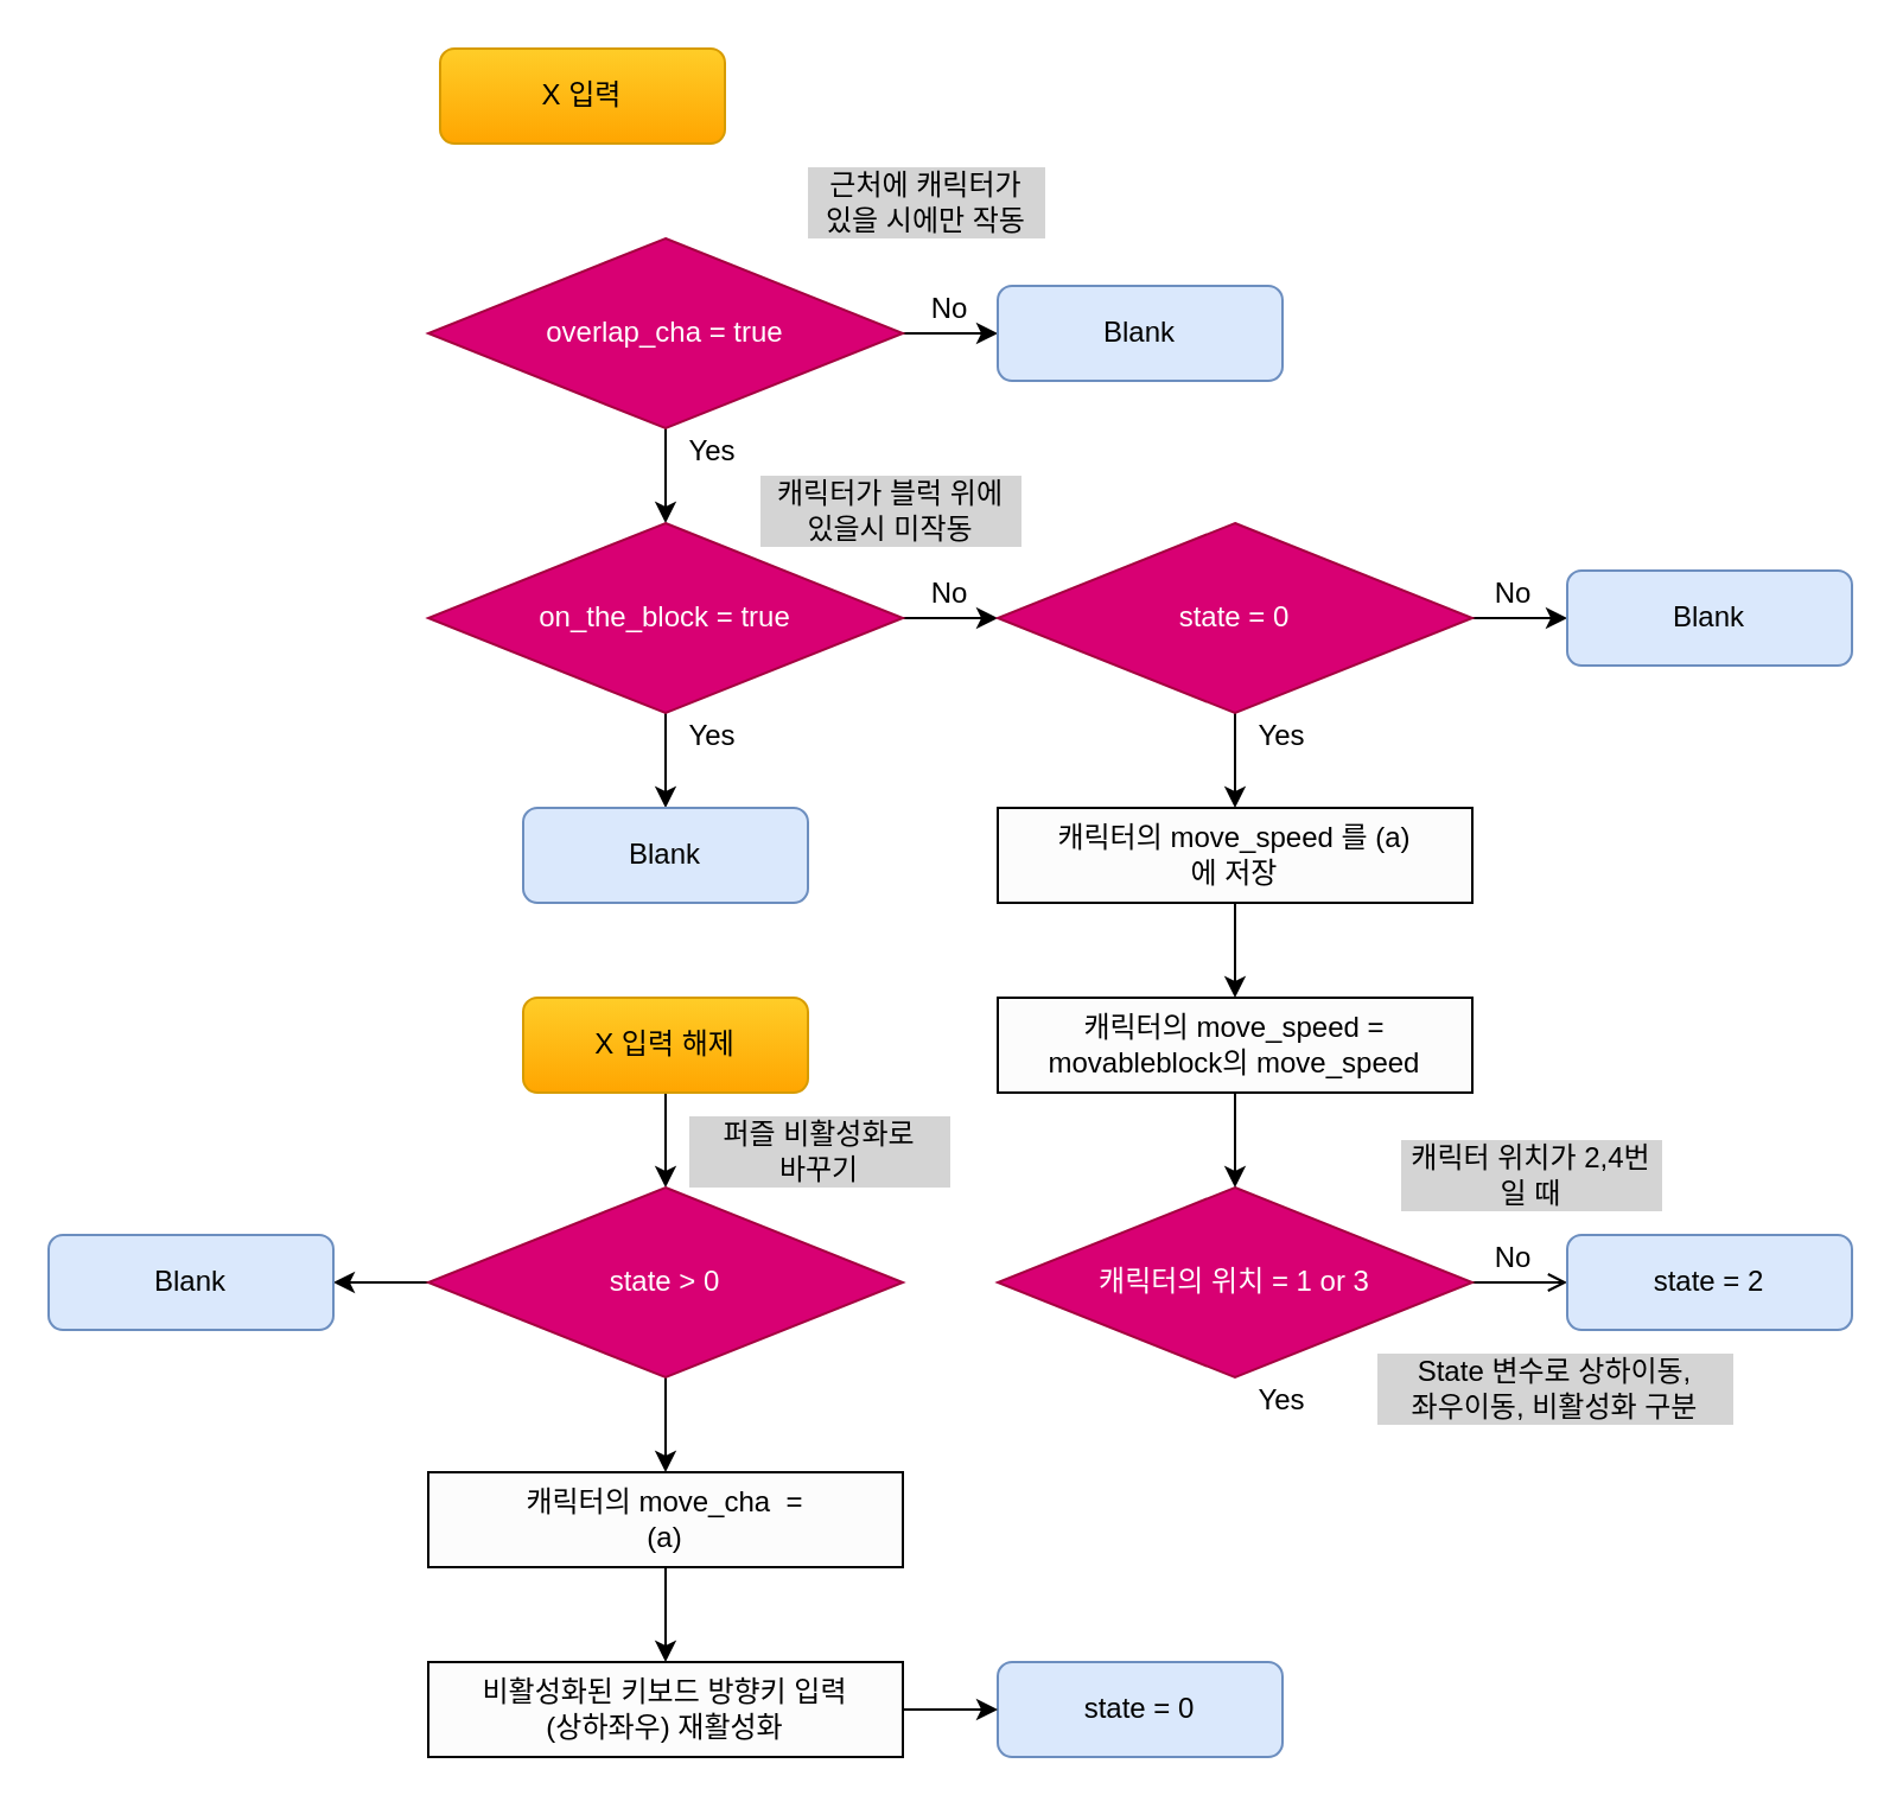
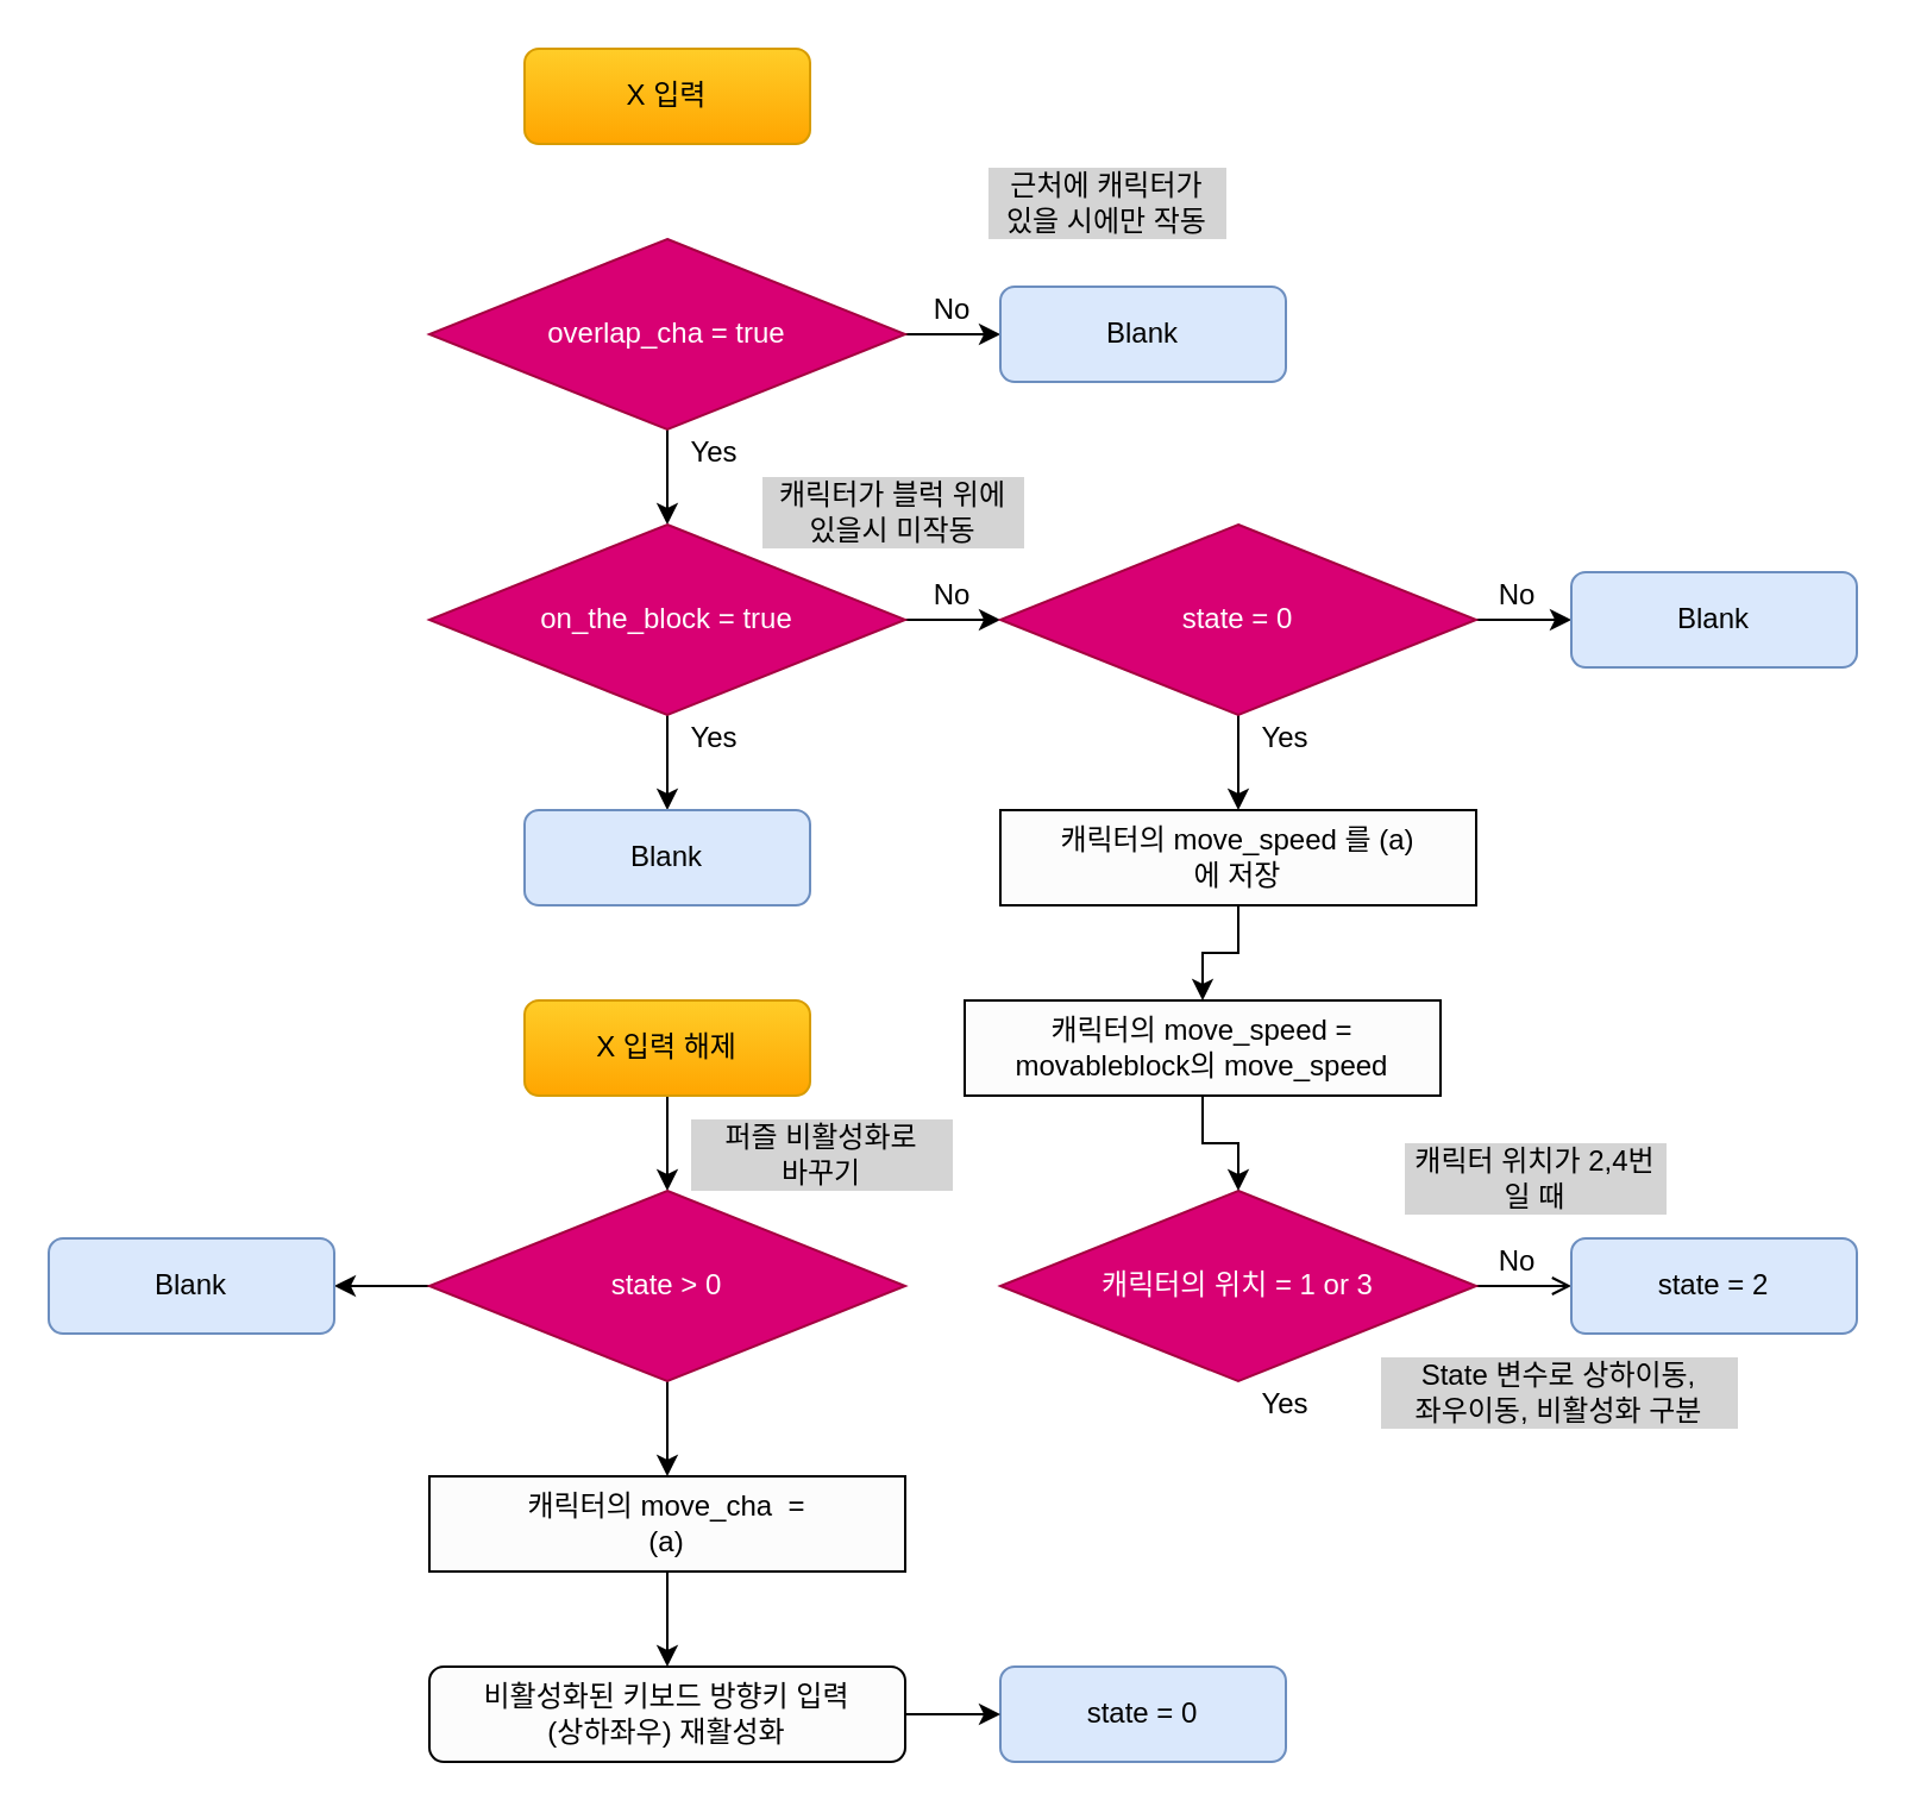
  <mxCell id="0" />
  <mxCell id="1" parent="0" />
- <mxCell id="2" value="X 입력" style="rounded=1;whiteSpace=wrap;html=1;gradientColor=#ffa500;fillColor=#ffcd28;strokeColor=#d79b00;" parent="1" vertex="1"><mxGeometry x="185" y="20" width="120" height="40" as="geometry" /></mxCell>
+ <mxCell id="2" value="X 입력" style="rounded=1;whiteSpace=wrap;html=1;gradientColor=#ffa500;fillColor=#ffcd28;strokeColor=#d79b00;" parent="1" vertex="1"><mxGeometry x="220" y="20" width="120" height="40" as="geometry" /></mxCell>
  <mxCell id="3" style="edgeStyle=orthogonalEdgeStyle;rounded=0;orthogonalLoop=1;jettySize=auto;html=1;exitX=1;exitY=0.5;exitDx=0;exitDy=0;entryX=0;entryY=0.5;entryDx=0;entryDy=0;" parent="1" source="5" target="6" edge="1"><mxGeometry relative="1" as="geometry" /></mxCell>
  <mxCell id="4" style="edgeStyle=orthogonalEdgeStyle;rounded=0;orthogonalLoop=1;jettySize=auto;html=1;exitX=0.5;exitY=1;exitDx=0;exitDy=0;entryX=0.5;entryY=0;entryDx=0;entryDy=0;" parent="1" source="5" target="11" edge="1"><mxGeometry relative="1" as="geometry" /></mxCell>
  <mxCell id="5" value="overlap_cha = true" style="rhombus;whiteSpace=wrap;html=1;fillColor=#d80073;strokeColor=#A50040;fontColor=#ffffff;" parent="1" vertex="1"><mxGeometry x="180" y="100" width="200" height="80" as="geometry" /></mxCell>
  <mxCell id="6" value="Blank" style="rounded=1;whiteSpace=wrap;html=1;fillColor=#dae8fc;strokeColor=#6c8ebf;" parent="1" vertex="1"><mxGeometry x="420" y="120" width="120" height="40" as="geometry" /></mxCell>
  <mxCell id="7" value="No" style="text;html=1;strokeColor=none;fillColor=none;align=center;verticalAlign=middle;whiteSpace=wrap;rounded=0;" parent="1" vertex="1"><mxGeometry x="380" y="120" width="40" height="20" as="geometry" /></mxCell>
- <mxCell id="8" value="근처에 캐릭터가&lt;br&gt;있을 시에만 작동" style="text;html=1;strokeColor=none;fillColor=#D4D4D4;align=center;verticalAlign=middle;whiteSpace=wrap;rounded=0;" parent="1" vertex="1"><mxGeometry x="340" y="70" width="100" height="30" as="geometry" /></mxCell>
+ <mxCell id="8" value="근처에 캐릭터가&lt;br&gt;있을 시에만 작동" style="text;html=1;strokeColor=none;fillColor=#D4D4D4;align=center;verticalAlign=middle;whiteSpace=wrap;rounded=0;" parent="1" vertex="1"><mxGeometry x="415" y="70" width="100" height="30" as="geometry" /></mxCell>
  <mxCell id="9" style="edgeStyle=orthogonalEdgeStyle;rounded=0;orthogonalLoop=1;jettySize=auto;html=1;exitX=0.5;exitY=1;exitDx=0;exitDy=0;entryX=0.5;entryY=0;entryDx=0;entryDy=0;" parent="1" source="11" target="13" edge="1"><mxGeometry relative="1" as="geometry" /></mxCell>
  <mxCell id="10" style="edgeStyle=orthogonalEdgeStyle;rounded=0;orthogonalLoop=1;jettySize=auto;html=1;exitX=1;exitY=0.5;exitDx=0;exitDy=0;" parent="1" source="11" target="19" edge="1"><mxGeometry relative="1" as="geometry"><mxPoint x="420" y="260" as="targetPoint" /></mxGeometry></mxCell>
  <mxCell id="11" value="on_the_block = true" style="rhombus;whiteSpace=wrap;html=1;fillColor=#d80073;strokeColor=#A50040;fontColor=#ffffff;" parent="1" vertex="1"><mxGeometry x="180" y="220" width="200" height="80" as="geometry" /></mxCell>
  <mxCell id="12" value="Yes" style="text;html=1;strokeColor=none;fillColor=none;align=center;verticalAlign=middle;whiteSpace=wrap;rounded=0;" parent="1" vertex="1"><mxGeometry x="280" y="180" width="40" height="20" as="geometry" /></mxCell>
  <mxCell id="13" value="Blank" style="rounded=1;whiteSpace=wrap;html=1;fillColor=#dae8fc;strokeColor=#6c8ebf;" parent="1" vertex="1"><mxGeometry x="220" y="340" width="120" height="40" as="geometry" /></mxCell>
  <mxCell id="14" value="Yes" style="text;html=1;strokeColor=none;fillColor=none;align=center;verticalAlign=middle;whiteSpace=wrap;rounded=0;" parent="1" vertex="1"><mxGeometry x="280" y="300" width="40" height="20" as="geometry" /></mxCell>
  <mxCell id="15" value="No" style="text;html=1;strokeColor=none;fillColor=none;align=center;verticalAlign=middle;whiteSpace=wrap;rounded=0;" parent="1" vertex="1"><mxGeometry x="380" y="240" width="40" height="20" as="geometry" /></mxCell>
  <mxCell id="16" value="캐릭터가 블럭 위에 있을시 미작동" style="text;html=1;strokeColor=none;fillColor=#D4D4D4;align=center;verticalAlign=middle;whiteSpace=wrap;rounded=0;" parent="1" vertex="1"><mxGeometry x="320" y="200" width="110" height="30" as="geometry" /></mxCell>
  <mxCell id="17" style="edgeStyle=orthogonalEdgeStyle;rounded=0;orthogonalLoop=1;jettySize=auto;html=1;exitX=1;exitY=0.5;exitDx=0;exitDy=0;entryX=0;entryY=0.5;entryDx=0;entryDy=0;" parent="1" source="19" target="30" edge="1"><mxGeometry relative="1" as="geometry" /></mxCell>
  <mxCell id="18" style="edgeStyle=orthogonalEdgeStyle;rounded=0;orthogonalLoop=1;jettySize=auto;html=1;exitX=0.5;exitY=1;exitDx=0;exitDy=0;" edge="1" parent="1" source="19" target="38"><mxGeometry relative="1" as="geometry" /></mxCell>
  <mxCell id="19" value="state = 0" style="rhombus;whiteSpace=wrap;html=1;fillColor=#d80073;strokeColor=#A50040;fontColor=#ffffff;" parent="1" vertex="1"><mxGeometry x="420" y="220" width="200" height="80" as="geometry" /></mxCell>
  <mxCell id="20" style="edgeStyle=orthogonalEdgeStyle;rounded=0;orthogonalLoop=1;jettySize=auto;html=1;exitX=0.5;exitY=1;exitDx=0;exitDy=0;" parent="1" source="19" target="19" edge="1"><mxGeometry relative="1" as="geometry" /></mxCell>
  <mxCell id="21" value="Yes" style="text;html=1;strokeColor=none;fillColor=none;align=center;verticalAlign=middle;whiteSpace=wrap;rounded=0;" parent="1" vertex="1"><mxGeometry x="520" y="300" width="40" height="20" as="geometry" /></mxCell>
  <mxCell id="22" value="No" style="text;html=1;strokeColor=none;fillColor=none;align=center;verticalAlign=middle;whiteSpace=wrap;rounded=0;" parent="1" vertex="1"><mxGeometry x="615" y="240" width="45" height="20" as="geometry" /></mxCell>
  <mxCell id="23" value="캐릭터 위치가 2,4번일 때" style="text;html=1;strokeColor=none;fillColor=#D4D4D4;align=center;verticalAlign=middle;whiteSpace=wrap;rounded=0;" parent="1" vertex="1"><mxGeometry x="590" y="480" width="110" height="30" as="geometry" /></mxCell>
  <mxCell id="24" value="State 변수로 상하이동,&lt;br&gt;좌우이동, 비활성화 구분" style="text;html=1;strokeColor=none;fillColor=#D4D4D4;align=center;verticalAlign=middle;whiteSpace=wrap;rounded=0;" parent="1" vertex="1"><mxGeometry x="580" y="570" width="150" height="30" as="geometry" /></mxCell>
  <mxCell id="25" style="edgeStyle=orthogonalEdgeStyle;rounded=0;orthogonalLoop=1;jettySize=auto;html=1;exitX=0.5;exitY=1;exitDx=0;exitDy=0;entryX=0.5;entryY=0;entryDx=0;entryDy=0;" parent="1" source="26" target="29" edge="1"><mxGeometry relative="1" as="geometry" /></mxCell>
  <mxCell id="26" value="X 입력 해제" style="rounded=1;whiteSpace=wrap;html=1;gradientColor=#ffa500;fillColor=#ffcd28;strokeColor=#d79b00;" parent="1" vertex="1"><mxGeometry x="220" y="420" width="120" height="40" as="geometry" /></mxCell>
  <mxCell id="27" style="edgeStyle=orthogonalEdgeStyle;rounded=0;orthogonalLoop=1;jettySize=auto;html=1;exitX=0.5;exitY=1;exitDx=0;exitDy=0;" edge="1" parent="1" source="29" target="43"><mxGeometry relative="1" as="geometry" /></mxCell>
  <mxCell id="28" style="edgeStyle=orthogonalEdgeStyle;rounded=0;orthogonalLoop=1;jettySize=auto;html=1;exitX=0;exitY=0.5;exitDx=0;exitDy=0;entryX=1;entryY=0.5;entryDx=0;entryDy=0;" edge="1" parent="1" source="29" target="46"><mxGeometry relative="1" as="geometry" /></mxCell>
  <mxCell id="29" value="state &amp;gt; 0" style="rhombus;whiteSpace=wrap;html=1;fillColor=#d80073;strokeColor=#A50040;fontColor=#ffffff;" parent="1" vertex="1"><mxGeometry x="180" y="500" width="200" height="80" as="geometry" /></mxCell>
  <mxCell id="30" value="Blank" style="rounded=1;whiteSpace=wrap;html=1;fillColor=#dae8fc;strokeColor=#6c8ebf;" parent="1" vertex="1"><mxGeometry x="660" y="240" width="120" height="40" as="geometry" /></mxCell>
  <mxCell id="31" style="edgeStyle=orthogonalEdgeStyle;rounded=0;orthogonalLoop=1;jettySize=auto;html=1;exitX=1;exitY=0.5;exitDx=0;exitDy=0;endArrow=open;" parent="1" source="32" target="35" edge="1"><mxGeometry relative="1" as="geometry"><mxPoint x="660" y="540" as="targetPoint" /></mxGeometry></mxCell>
  <mxCell id="32" value="캐릭터의 위치 = 1 or 3" style="rhombus;whiteSpace=wrap;html=1;fillColor=#d80073;strokeColor=#A50040;fontColor=#ffffff;" parent="1" vertex="1"><mxGeometry x="420" y="500" width="200" height="80" as="geometry" /></mxCell>
  <mxCell id="33" value="Yes" style="text;html=1;strokeColor=none;fillColor=none;align=center;verticalAlign=middle;whiteSpace=wrap;rounded=0;" parent="1" vertex="1"><mxGeometry x="520" y="580" width="40" height="20" as="geometry" /></mxCell>
  <mxCell id="34" value="No" style="text;html=1;strokeColor=none;fillColor=none;align=center;verticalAlign=middle;whiteSpace=wrap;rounded=0;" parent="1" vertex="1"><mxGeometry x="615" y="520" width="45" height="20" as="geometry" /></mxCell>
  <mxCell id="35" value="state = 2" style="rounded=1;whiteSpace=wrap;html=1;fillColor=#dae8fc;strokeColor=#6c8ebf;" parent="1" vertex="1"><mxGeometry x="660" y="520" width="120" height="40" as="geometry" /></mxCell>
  <mxCell id="36" value="state = 0" style="rounded=1;whiteSpace=wrap;html=1;fillColor=#dae8fc;strokeColor=#6c8ebf;" parent="1" vertex="1"><mxGeometry x="420" y="700" width="120" height="40" as="geometry" /></mxCell>
  <mxCell id="37" style="edgeStyle=orthogonalEdgeStyle;rounded=0;orthogonalLoop=1;jettySize=auto;html=1;exitX=0.5;exitY=1;exitDx=0;exitDy=0;entryX=0.5;entryY=0;entryDx=0;entryDy=0;" edge="1" parent="1" source="38" target="40"><mxGeometry relative="1" as="geometry" /></mxCell>
  <mxCell id="38" value="캐릭터의 move_speed 를 (a)&lt;br&gt;에 저장" style="rounded=0;whiteSpace=wrap;html=1;fillColor=#FCFCFC;" vertex="1" parent="1"><mxGeometry x="420" y="340" width="200" height="40" as="geometry" /></mxCell>
  <mxCell id="39" style="edgeStyle=orthogonalEdgeStyle;rounded=0;orthogonalLoop=1;jettySize=auto;html=1;exitX=0.5;exitY=1;exitDx=0;exitDy=0;entryX=0.5;entryY=0;entryDx=0;entryDy=0;" edge="1" parent="1" source="40" target="32"><mxGeometry relative="1" as="geometry" /></mxCell>
- <mxCell id="40" value="캐릭터의 move_speed =&lt;br&gt;movableblock의 move_speed" style="rounded=0;whiteSpace=wrap;html=1;fillColor=#FCFCFC;" vertex="1" parent="1"><mxGeometry x="420" y="420" width="200" height="40" as="geometry" /></mxCell>
+ <mxCell id="40" value="캐릭터의 move_speed =&lt;br&gt;movableblock의 move_speed" style="rounded=0;whiteSpace=wrap;html=1;fillColor=#FCFCFC;" vertex="1" parent="1"><mxGeometry x="405" y="420" width="200" height="40" as="geometry" /></mxCell>
  <mxCell id="41" value="퍼즐 비활성화로&lt;br&gt;바꾸기" style="text;html=1;strokeColor=none;fillColor=#D4D4D4;align=center;verticalAlign=middle;whiteSpace=wrap;rounded=0;" vertex="1" parent="1"><mxGeometry x="290" y="470" width="110" height="30" as="geometry" /></mxCell>
  <mxCell id="42" style="edgeStyle=orthogonalEdgeStyle;rounded=0;orthogonalLoop=1;jettySize=auto;html=1;exitX=0.5;exitY=1;exitDx=0;exitDy=0;entryX=0.5;entryY=0;entryDx=0;entryDy=0;" edge="1" parent="1" source="43" target="45"><mxGeometry relative="1" as="geometry" /></mxCell>
  <mxCell id="43" value="캐릭터의 move_cha&amp;nbsp; =&lt;br&gt;(a)" style="rounded=0;whiteSpace=wrap;html=1;fillColor=#FCFCFC;" vertex="1" parent="1"><mxGeometry x="180" y="620" width="200" height="40" as="geometry" /></mxCell>
  <mxCell id="44" style="edgeStyle=orthogonalEdgeStyle;rounded=0;orthogonalLoop=1;jettySize=auto;html=1;exitX=1;exitY=0.5;exitDx=0;exitDy=0;entryX=0;entryY=0.5;entryDx=0;entryDy=0;" edge="1" parent="1" source="45" target="36"><mxGeometry relative="1" as="geometry" /></mxCell>
- <mxCell id="45" value="비활성화된 키보드 방향키 입력&lt;br&gt;(상하좌우) 재활성화" style="rounded=0;whiteSpace=wrap;html=1;fillColor=#FCFCFC;" vertex="1" parent="1"><mxGeometry x="180" y="700" width="200" height="40" as="geometry" /></mxCell>
+ <mxCell id="45" value="비활성화된 키보드 방향키 입력&lt;br&gt;(상하좌우) 재활성화" style="whiteSpace=wrap;html=1;fillColor=#FCFCFC;rounded=1;" vertex="1" parent="1"><mxGeometry x="180" y="700" width="200" height="40" as="geometry" /></mxCell>
  <mxCell id="46" value="Blank" style="rounded=1;whiteSpace=wrap;html=1;fillColor=#dae8fc;strokeColor=#6c8ebf;" vertex="1" parent="1"><mxGeometry x="20" y="520" width="120" height="40" as="geometry" /></mxCell>
